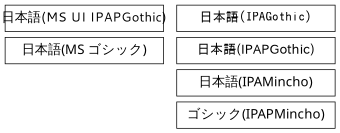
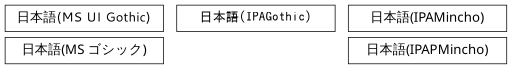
  digraph {
    ranksep=0.0
    node [fixedsize=true fontsize=18 shape=box]
    edge [style=invis]
-   n1 [fontname="MS UI Gothic" label="日本語(MS UI IPAPGothic)" width=3.0]
+   n1 [fontname="MS UI Gothic" label="日本語(MS UI Gothic)" width=3.0]
    n2 [fontname="MS ゴシック" label="日本語(MS ゴシック)" width=3.0]
    n3 [fontname=IPAGothic label="日本語(IPAGothic)" width=3.0]
-   n4 [fontname=IPAPGothic label="日本語(IPAPGothic)" width=3.0]
    n5 [fontname=IPAMincho label="日本語(IPAMincho)" width=3.0]
-   n6 [fontname=IPAPMincho label="ゴシック(IPAPMincho)" width=3.0]
+   n6 [fontname=IPAPMincho label="日本語(IPAPMincho)" width=3.0]
    n1 -> n2
-   n3 -> n4
-   n4 -> n5
    n5 -> n6
  }
